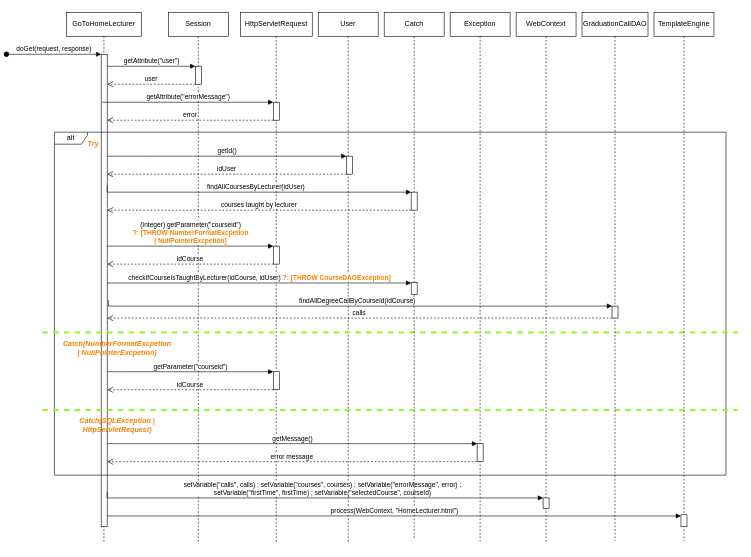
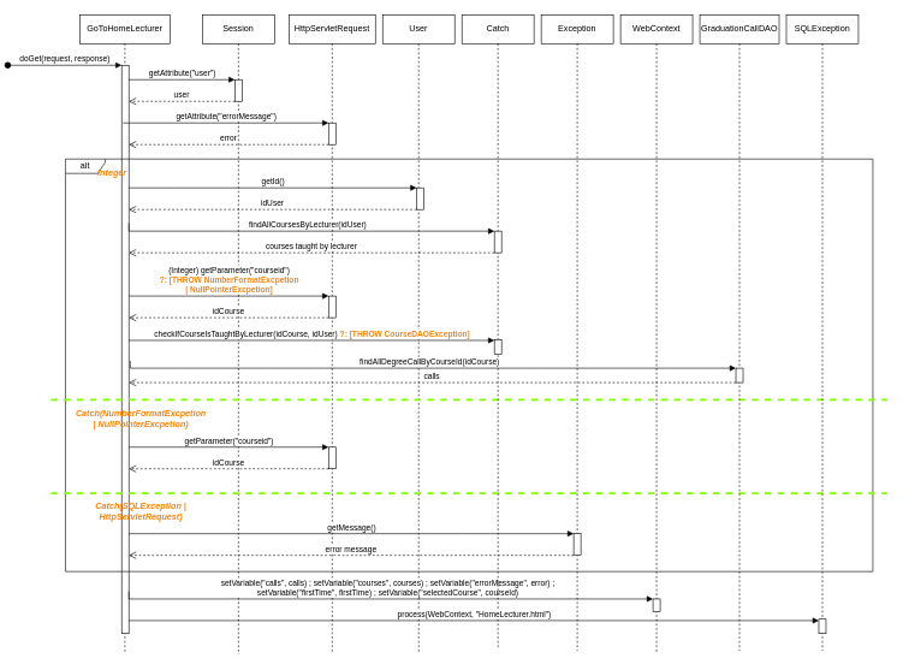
  <mxCell id="0" />
  <mxCell id="1" parent="0" />
  <mxCell id="2" value="WebContext" style="shape=umlLifeline;perimeter=lifelinePerimeter;whiteSpace=wrap;html=1;container=0;dropTarget=0;collapsible=0;recursiveResize=0;outlineConnect=0;portConstraint=eastwest;newEdgeStyle={&quot;edgeStyle&quot;:&quot;elbowEdgeStyle&quot;,&quot;elbow&quot;:&quot;vertical&quot;,&quot;curved&quot;:0,&quot;rounded&quot;:0};" parent="1" vertex="1"><mxGeometry x="810" y="20" width="100" height="883" as="geometry" /></mxCell>
  <mxCell id="3" value="" style="html=1;points=[];perimeter=orthogonalPerimeter;outlineConnect=0;targetShapes=umlLifeline;portConstraint=eastwest;newEdgeStyle={&quot;edgeStyle&quot;:&quot;elbowEdgeStyle&quot;,&quot;elbow&quot;:&quot;vertical&quot;,&quot;curved&quot;:0,&quot;rounded&quot;:0};" parent="2" vertex="1"><mxGeometry x="45" y="810" width="10" height="17.5" as="geometry" /></mxCell>
  <mxCell id="4" value="Exception" style="shape=umlLifeline;perimeter=lifelinePerimeter;whiteSpace=wrap;html=1;container=0;dropTarget=0;collapsible=0;recursiveResize=0;outlineConnect=0;portConstraint=eastwest;newEdgeStyle={&quot;edgeStyle&quot;:&quot;elbowEdgeStyle&quot;,&quot;elbow&quot;:&quot;vertical&quot;,&quot;curved&quot;:0,&quot;rounded&quot;:0};" parent="1" vertex="1"><mxGeometry x="700" y="20" width="100" height="882" as="geometry" /></mxCell>
  <mxCell id="5" value="GoToHomeLecturer" style="shape=umlLifeline;perimeter=lifelinePerimeter;whiteSpace=wrap;html=1;container=0;dropTarget=0;collapsible=0;recursiveResize=0;outlineConnect=0;portConstraint=eastwest;newEdgeStyle={&quot;edgeStyle&quot;:&quot;elbowEdgeStyle&quot;,&quot;elbow&quot;:&quot;vertical&quot;,&quot;curved&quot;:0,&quot;rounded&quot;:0};" parent="1" vertex="1"><mxGeometry x="60" y="20" width="125" height="883" as="geometry" /></mxCell>
  <mxCell id="6" value="doGet(request, response)" style="html=1;verticalAlign=bottom;startArrow=oval;endArrow=block;startSize=8;edgeStyle=elbowEdgeStyle;elbow=vertical;curved=0;rounded=0;" parent="5" target="7" edge="1"><mxGeometry relative="1" as="geometry"><mxPoint x="-100" y="70" as="sourcePoint" /><mxPoint x="45" y="70" as="targetPoint" /></mxGeometry></mxCell>
  <mxCell id="7" value="" style="html=1;points=[];perimeter=orthogonalPerimeter;outlineConnect=0;targetShapes=umlLifeline;portConstraint=eastwest;newEdgeStyle={&quot;edgeStyle&quot;:&quot;elbowEdgeStyle&quot;,&quot;elbow&quot;:&quot;vertical&quot;,&quot;curved&quot;:0,&quot;rounded&quot;:0};" parent="5" vertex="1"><mxGeometry x="58" y="70" width="10" height="788" as="geometry" /></mxCell>
  <mxCell id="8" value="Session" style="shape=umlLifeline;perimeter=lifelinePerimeter;whiteSpace=wrap;html=1;container=0;dropTarget=0;collapsible=0;recursiveResize=0;outlineConnect=0;portConstraint=eastwest;newEdgeStyle={&quot;edgeStyle&quot;:&quot;elbowEdgeStyle&quot;,&quot;elbow&quot;:&quot;vertical&quot;,&quot;curved&quot;:0,&quot;rounded&quot;:0};" parent="1" vertex="1"><mxGeometry x="230" y="20" width="100" height="887" as="geometry" /></mxCell>
  <mxCell id="9" value="" style="html=1;points=[];perimeter=orthogonalPerimeter;outlineConnect=0;targetShapes=umlLifeline;portConstraint=eastwest;newEdgeStyle={&quot;edgeStyle&quot;:&quot;elbowEdgeStyle&quot;,&quot;elbow&quot;:&quot;vertical&quot;,&quot;curved&quot;:0,&quot;rounded&quot;:0};" parent="8" vertex="1"><mxGeometry x="45" y="90" width="10" height="30" as="geometry" /></mxCell>
  <mxCell id="10" value="getAttribute(&quot;user&quot;)" style="html=1;verticalAlign=bottom;endArrow=block;edgeStyle=elbowEdgeStyle;elbow=vertical;curved=0;rounded=0;" parent="8" target="9" edge="1"><mxGeometry relative="1" as="geometry"><mxPoint x="-102" y="90" as="sourcePoint" /><Array as="points"><mxPoint x="-40" y="90" /><mxPoint x="-60" y="100" /><mxPoint x="-40" y="90" /></Array><mxPoint x="70" y="90" as="targetPoint" /></mxGeometry></mxCell>
  <mxCell id="11" value="user" style="html=1;verticalAlign=bottom;endArrow=open;dashed=1;endSize=8;edgeStyle=elbowEdgeStyle;elbow=vertical;curved=0;rounded=0;" parent="8" source="9" edge="1"><mxGeometry x="0.003" relative="1" as="geometry"><mxPoint x="-102" y="120" as="targetPoint" /><Array as="points"><mxPoint x="33" y="120" /><mxPoint x="-22" y="120" /></Array><mxPoint x="48" y="120" as="sourcePoint" /><mxPoint as="offset" /></mxGeometry></mxCell>
  <mxCell id="12" value="alt" style="shape=umlFrame;whiteSpace=wrap;html=1;pointerEvents=0;width=55;height=20;" parent="1" vertex="1"><mxGeometry x="40" y="220" width="1120" height="572" as="geometry" /></mxCell>
- <mxCell id="13" value="Try" style="text;html=1;align=center;verticalAlign=middle;whiteSpace=wrap;rounded=0;fontStyle=3;fontColor=#FF8000;" parent="1" vertex="1"><mxGeometry x="30" y="230" width="150" height="20" as="geometry" /></mxCell>
+ <mxCell id="13" value="Integer" style="text;html=1;align=center;verticalAlign=middle;whiteSpace=wrap;rounded=0;fontStyle=3;fontColor=#FF8000;" parent="1" vertex="1"><mxGeometry x="30" y="230" width="150" height="20" as="geometry" /></mxCell>
  <mxCell id="14" value="getId()" style="html=1;verticalAlign=bottom;endArrow=block;edgeStyle=elbowEdgeStyle;elbow=vertical;curved=0;rounded=0;" parent="1" source="7" target="19" edge="1"><mxGeometry relative="1" as="geometry"><mxPoint x="130" y="260" as="sourcePoint" /><Array as="points"><mxPoint x="192" y="260" /><mxPoint x="172" y="270" /><mxPoint x="192" y="260" /></Array><mxPoint x="277" y="260" as="targetPoint" /></mxGeometry></mxCell>
  <mxCell id="15" value="HttpServletRequest" style="shape=umlLifeline;perimeter=lifelinePerimeter;whiteSpace=wrap;html=1;container=0;dropTarget=0;collapsible=0;recursiveResize=0;outlineConnect=0;portConstraint=eastwest;newEdgeStyle={&quot;edgeStyle&quot;:&quot;elbowEdgeStyle&quot;,&quot;elbow&quot;:&quot;vertical&quot;,&quot;curved&quot;:0,&quot;rounded&quot;:0};" parent="1" vertex="1"><mxGeometry x="350" y="20" width="120" height="883" as="geometry" /></mxCell>
  <mxCell id="16" value="" style="html=1;points=[];perimeter=orthogonalPerimeter;outlineConnect=0;targetShapes=umlLifeline;portConstraint=eastwest;newEdgeStyle={&quot;edgeStyle&quot;:&quot;elbowEdgeStyle&quot;,&quot;elbow&quot;:&quot;vertical&quot;,&quot;curved&quot;:0,&quot;rounded&quot;:0};" parent="15" vertex="1"><mxGeometry x="55" y="150" width="10" height="30" as="geometry" /></mxCell>
  <mxCell id="17" value="" style="html=1;points=[];perimeter=orthogonalPerimeter;outlineConnect=0;targetShapes=umlLifeline;portConstraint=eastwest;newEdgeStyle={&quot;edgeStyle&quot;:&quot;elbowEdgeStyle&quot;,&quot;elbow&quot;:&quot;vertical&quot;,&quot;curved&quot;:0,&quot;rounded&quot;:0};" parent="15" vertex="1"><mxGeometry x="55" y="390" width="10" height="30" as="geometry" /></mxCell>
  <mxCell id="18" value="User" style="shape=umlLifeline;perimeter=lifelinePerimeter;whiteSpace=wrap;html=1;container=0;dropTarget=0;collapsible=0;recursiveResize=0;outlineConnect=0;portConstraint=eastwest;newEdgeStyle={&quot;edgeStyle&quot;:&quot;elbowEdgeStyle&quot;,&quot;elbow&quot;:&quot;vertical&quot;,&quot;curved&quot;:0,&quot;rounded&quot;:0};" parent="1" vertex="1"><mxGeometry x="480" y="20" width="100" height="883.5" as="geometry" /></mxCell>
  <mxCell id="19" value="" style="html=1;points=[];perimeter=orthogonalPerimeter;outlineConnect=0;targetShapes=umlLifeline;portConstraint=eastwest;newEdgeStyle={&quot;edgeStyle&quot;:&quot;elbowEdgeStyle&quot;,&quot;elbow&quot;:&quot;vertical&quot;,&quot;curved&quot;:0,&quot;rounded&quot;:0};" parent="18" vertex="1"><mxGeometry x="47" y="240" width="10" height="30" as="geometry" /></mxCell>
  <mxCell id="20" value="findAllCoursesByLecturer(idUser)" style="html=1;verticalAlign=bottom;endArrow=block;edgeStyle=elbowEdgeStyle;elbow=vertical;curved=0;rounded=0;" parent="18" target="36" edge="1"><mxGeometry relative="1" as="geometry"><mxPoint x="-352" y="289" as="sourcePoint" /><Array as="points"><mxPoint x="-150" y="300" /><mxPoint x="-288" y="289" /><mxPoint x="-308" y="299" /><mxPoint x="-288" y="289" /></Array><mxPoint x="-203" y="289" as="targetPoint" /></mxGeometry></mxCell>
  <mxCell id="21" value="courses taught by lecturer" style="html=1;verticalAlign=bottom;endArrow=open;dashed=1;endSize=8;edgeStyle=elbowEdgeStyle;elbow=vertical;curved=0;rounded=0;" parent="18" source="36" edge="1"><mxGeometry x="0.003" relative="1" as="geometry"><mxPoint x="-352" y="330" as="targetPoint" /><Array as="points"><mxPoint x="-160" y="330" /><mxPoint x="45" y="319" /><mxPoint x="-10" y="319" /></Array><mxPoint x="60" y="319" as="sourcePoint" /><mxPoint as="offset" /></mxGeometry></mxCell>
  <mxCell id="22" value="" style="html=1;points=[];perimeter=orthogonalPerimeter;outlineConnect=0;targetShapes=umlLifeline;portConstraint=eastwest;newEdgeStyle={&quot;edgeStyle&quot;:&quot;elbowEdgeStyle&quot;,&quot;elbow&quot;:&quot;vertical&quot;,&quot;curved&quot;:0,&quot;rounded&quot;:0};" parent="18" vertex="1"><mxGeometry x="-75" y="599.5" width="10" height="30" as="geometry" /></mxCell>
  <mxCell id="23" value="getParameter(&quot;courseid&quot;)" style="html=1;verticalAlign=bottom;endArrow=block;edgeStyle=elbowEdgeStyle;elbow=vertical;curved=0;rounded=0;" parent="18" target="22" edge="1"><mxGeometry relative="1" as="geometry"><mxPoint x="-352" y="599.5" as="sourcePoint" /><Array as="points"><mxPoint x="-288" y="599.5" /><mxPoint x="-308" y="609.5" /><mxPoint x="-288" y="599.5" /></Array><mxPoint x="-203" y="599.5" as="targetPoint" /></mxGeometry></mxCell>
  <mxCell id="24" value="idCourse" style="html=1;verticalAlign=bottom;endArrow=open;dashed=1;endSize=8;edgeStyle=elbowEdgeStyle;elbow=vertical;curved=0;rounded=0;" parent="18" source="22" edge="1"><mxGeometry x="0.003" relative="1" as="geometry"><mxPoint x="-352" y="629.5" as="targetPoint" /><Array as="points"><mxPoint x="-95" y="629.5" /><mxPoint x="-150" y="629.5" /></Array><mxPoint x="-83" y="629.5" as="sourcePoint" /><mxPoint as="offset" /></mxGeometry></mxCell>
  <mxCell id="25" value="" style="line;strokeWidth=3;fillColor=none;align=left;verticalAlign=middle;spacingTop=-1;spacingLeft=3;spacingRight=3;rotatable=0;labelPosition=right;points=[];portConstraint=eastwest;strokeColor=#80FF00;dashed=1;fontStyle=1" parent="18" vertex="1"><mxGeometry x="-460" y="530" width="1160" height="8" as="geometry" /></mxCell>
  <mxCell id="26" value="Catch(NumberFormatExcpetion | NullPointerExcpetion)" style="text;html=1;align=center;verticalAlign=middle;whiteSpace=wrap;rounded=0;fontStyle=3;fontColor=#FF8000;" parent="18" vertex="1"><mxGeometry x="-410" y="549.5" width="150" height="20" as="geometry" /></mxCell>
  <mxCell id="27" value="" style="line;strokeWidth=3;align=left;verticalAlign=middle;spacingTop=-1;spacingLeft=3;spacingRight=3;rotatable=0;labelPosition=right;points=[];portConstraint=eastwest;dashed=1;strokeColor=#80FF00;" parent="18" vertex="1"><mxGeometry x="-460" y="659.5" width="1160" height="8" as="geometry" /></mxCell>
  <mxCell id="28" value="Catch(SQLException | HttpServletRequest)" style="text;html=1;align=center;verticalAlign=middle;whiteSpace=wrap;rounded=0;fontStyle=3;fontColor=#FF8000;" parent="18" vertex="1"><mxGeometry x="-410" y="679" width="150" height="20" as="geometry" /></mxCell>
  <mxCell id="29" value="" style="html=1;points=[];perimeter=orthogonalPerimeter;outlineConnect=0;targetShapes=umlLifeline;portConstraint=eastwest;newEdgeStyle={&quot;edgeStyle&quot;:&quot;elbowEdgeStyle&quot;,&quot;elbow&quot;:&quot;vertical&quot;,&quot;curved&quot;:0,&quot;rounded&quot;:0};" parent="18" vertex="1"><mxGeometry x="265" y="719.5" width="10" height="30" as="geometry" /></mxCell>
  <mxCell id="30" value="getMessage()" style="html=1;verticalAlign=bottom;endArrow=block;edgeStyle=elbowEdgeStyle;elbow=vertical;curved=0;rounded=0;" parent="18" target="29" edge="1"><mxGeometry relative="1" as="geometry"><mxPoint x="-352" y="719.5" as="sourcePoint" /><Array as="points"><mxPoint x="110" y="719.5" /><mxPoint x="80" y="729.5" /><mxPoint x="-140" y="740.5" /><mxPoint x="-278" y="729.5" /><mxPoint x="-298" y="739.5" /><mxPoint x="-278" y="729.5" /></Array><mxPoint x="165" y="740.5" as="targetPoint" /></mxGeometry></mxCell>
  <mxCell id="31" value="error message" style="html=1;verticalAlign=bottom;endArrow=open;dashed=1;endSize=8;edgeStyle=elbowEdgeStyle;elbow=vertical;curved=0;rounded=0;" parent="18" source="29" edge="1"><mxGeometry x="0.003" relative="1" as="geometry"><mxPoint x="-352" y="749.5" as="targetPoint" /><Array as="points"><mxPoint x="-48" y="749.5" /><mxPoint x="157" y="738.5" /><mxPoint x="102" y="738.5" /></Array><mxPoint x="267" y="749.5" as="sourcePoint" /><mxPoint as="offset" /></mxGeometry></mxCell>
  <mxCell id="32" value="setVariable(&quot;calls&quot;, calls) ; setVariable(&quot;courses&quot;, courses) ; setVariable(&quot;errorMessage&quot;, error) ; &lt;br&gt;setVariable(&quot;firstTime&quot;, firstTime) ; setVariable(&quot;selectedCourse&quot;, courseId)" style="html=1;verticalAlign=bottom;endArrow=block;edgeStyle=elbowEdgeStyle;elbow=vertical;curved=0;rounded=0;" parent="18" target="3" edge="1"><mxGeometry relative="1" as="geometry"><mxPoint x="-352" y="799.5" as="sourcePoint" /><Array as="points"><mxPoint x="310" y="810" /><mxPoint x="70" y="799.5" /><mxPoint x="112" y="789.5" /><mxPoint x="82" y="799.5" /><mxPoint x="-138" y="810.5" /><mxPoint x="-276" y="799.5" /><mxPoint x="-296" y="809.5" /><mxPoint x="-276" y="799.5" /></Array><mxPoint x="267" y="789.5" as="targetPoint" /></mxGeometry></mxCell>
  <mxCell id="33" value="getAttribute(&quot;errorMessage&quot;)" style="html=1;verticalAlign=bottom;endArrow=block;edgeStyle=elbowEdgeStyle;elbow=vertical;curved=0;rounded=0;" parent="1" target="16" edge="1"><mxGeometry relative="1" as="geometry"><mxPoint x="120" y="170" as="sourcePoint" /><Array as="points"><mxPoint x="192" y="170" /><mxPoint x="172" y="180" /><mxPoint x="192" y="170" /></Array><mxPoint x="277" y="170" as="targetPoint" /></mxGeometry></mxCell>
  <mxCell id="34" value="error" style="html=1;verticalAlign=bottom;endArrow=open;dashed=1;endSize=8;edgeStyle=elbowEdgeStyle;elbow=vertical;curved=0;rounded=0;" parent="1" source="16" target="7" edge="1"><mxGeometry x="0.003" relative="1" as="geometry"><mxPoint x="250" y="200" as="targetPoint" /><Array as="points"><mxPoint x="385" y="200" /><mxPoint x="330" y="200" /></Array><mxPoint x="397" y="200" as="sourcePoint" /><mxPoint as="offset" /></mxGeometry></mxCell>
  <mxCell id="35" value="Catch" style="shape=umlLifeline;perimeter=lifelinePerimeter;whiteSpace=wrap;html=1;container=0;dropTarget=0;collapsible=0;recursiveResize=0;outlineConnect=0;portConstraint=eastwest;newEdgeStyle={&quot;edgeStyle&quot;:&quot;elbowEdgeStyle&quot;,&quot;elbow&quot;:&quot;vertical&quot;,&quot;curved&quot;:0,&quot;rounded&quot;:0};" parent="1" vertex="1"><mxGeometry x="590" y="20" width="100" height="880" as="geometry" /></mxCell>
  <mxCell id="36" value="" style="html=1;points=[];perimeter=orthogonalPerimeter;outlineConnect=0;targetShapes=umlLifeline;portConstraint=eastwest;newEdgeStyle={&quot;edgeStyle&quot;:&quot;elbowEdgeStyle&quot;,&quot;elbow&quot;:&quot;vertical&quot;,&quot;curved&quot;:0,&quot;rounded&quot;:0};" parent="35" vertex="1"><mxGeometry x="45" y="300" width="10" height="30" as="geometry" /></mxCell>
  <mxCell id="37" value="" style="html=1;points=[];perimeter=orthogonalPerimeter;outlineConnect=0;targetShapes=umlLifeline;portConstraint=eastwest;newEdgeStyle={&quot;edgeStyle&quot;:&quot;elbowEdgeStyle&quot;,&quot;elbow&quot;:&quot;vertical&quot;,&quot;curved&quot;:0,&quot;rounded&quot;:0};" parent="35" vertex="1"><mxGeometry x="45" y="450.5" width="10" height="20" as="geometry" /></mxCell>
  <mxCell id="38" value="idUser" style="html=1;verticalAlign=bottom;endArrow=open;dashed=1;endSize=8;edgeStyle=elbowEdgeStyle;elbow=vertical;curved=0;rounded=0;" parent="1" source="19" target="7" edge="1"><mxGeometry x="0.003" relative="1" as="geometry"><mxPoint x="390" y="290" as="targetPoint" /><Array as="points"><mxPoint x="525" y="290" /><mxPoint x="470" y="290" /></Array><mxPoint x="540" y="290" as="sourcePoint" /><mxPoint as="offset" /></mxGeometry></mxCell>
  <mxCell id="39" value="(Integer) getParameter(&quot;courseid&quot;) &lt;br&gt;&lt;b&gt;&lt;font color=&quot;#ff8000&quot;&gt;?: [THROW NumberFormatExcpetion &lt;br&gt;| NullPointerExcpetion]&lt;/font&gt;&lt;/b&gt;" style="html=1;verticalAlign=bottom;endArrow=block;edgeStyle=elbowEdgeStyle;elbow=vertical;curved=0;rounded=0;" parent="1" target="17" edge="1"><mxGeometry relative="1" as="geometry"><mxPoint x="128" y="410" as="sourcePoint" /><Array as="points"><mxPoint x="192" y="410" /><mxPoint x="172" y="420" /><mxPoint x="192" y="410" /></Array><mxPoint x="277" y="410" as="targetPoint" /></mxGeometry></mxCell>
  <mxCell id="40" value="idCourse" style="html=1;verticalAlign=bottom;endArrow=open;dashed=1;endSize=8;edgeStyle=elbowEdgeStyle;elbow=vertical;curved=0;rounded=0;" parent="1" source="17" edge="1"><mxGeometry x="0.003" relative="1" as="geometry"><mxPoint x="128" y="440" as="targetPoint" /><Array as="points"><mxPoint x="385" y="440" /><mxPoint x="330" y="440" /></Array><mxPoint x="397" y="440" as="sourcePoint" /><mxPoint as="offset" /></mxGeometry></mxCell>
  <mxCell id="41" value="checkIfCourseIsTaughtByLecturer(idCourse, idUser) &lt;b&gt;&lt;font color=&quot;#ff8000&quot;&gt;?: [THROW CourseDAOException]&lt;/font&gt;&lt;/b&gt;" style="html=1;verticalAlign=bottom;endArrow=block;edgeStyle=elbowEdgeStyle;elbow=vertical;curved=0;rounded=0;" parent="1" target="37" edge="1"><mxGeometry relative="1" as="geometry"><mxPoint x="128" y="471.5" as="sourcePoint" /><Array as="points"><mxPoint x="332" y="471.5" /><mxPoint x="194" y="460.5" /><mxPoint x="174" y="470.5" /><mxPoint x="194" y="460.5" /></Array><mxPoint x="637" y="471.5" as="targetPoint" /></mxGeometry></mxCell>
  <mxCell id="42" value="calls" style="html=1;verticalAlign=bottom;endArrow=open;dashed=1;endSize=8;edgeStyle=elbowEdgeStyle;elbow=vertical;curved=0;rounded=0;" parent="1" source="44" target="7" edge="1"><mxGeometry x="0.003" relative="1" as="geometry"><mxPoint x="460" y="530" as="targetPoint" /><Array as="points"><mxPoint x="652" y="530" /><mxPoint x="857" y="519" /><mxPoint x="802" y="519" /></Array><mxPoint x="967" y="530" as="sourcePoint" /><mxPoint as="offset" /></mxGeometry></mxCell>
  <mxCell id="43" value="GraduationCallDAO" style="shape=umlLifeline;perimeter=lifelinePerimeter;whiteSpace=wrap;html=1;container=0;dropTarget=0;collapsible=0;recursiveResize=0;outlineConnect=0;portConstraint=eastwest;newEdgeStyle={&quot;edgeStyle&quot;:&quot;elbowEdgeStyle&quot;,&quot;elbow&quot;:&quot;vertical&quot;,&quot;curved&quot;:0,&quot;rounded&quot;:0};" parent="1" vertex="1"><mxGeometry x="920" y="20" width="110" height="882" as="geometry" /></mxCell>
  <mxCell id="44" value="" style="html=1;points=[];perimeter=orthogonalPerimeter;outlineConnect=0;targetShapes=umlLifeline;portConstraint=eastwest;newEdgeStyle={&quot;edgeStyle&quot;:&quot;elbowEdgeStyle&quot;,&quot;elbow&quot;:&quot;vertical&quot;,&quot;curved&quot;:0,&quot;rounded&quot;:0};" parent="43" vertex="1"><mxGeometry x="50" y="490" width="10" height="20" as="geometry" /></mxCell>
  <mxCell id="45" value="findAllDegreeCallByCourseId(idCourse)" style="html=1;verticalAlign=bottom;endArrow=block;edgeStyle=elbowEdgeStyle;elbow=vertical;curved=0;rounded=0;" parent="1" target="44" edge="1"><mxGeometry relative="1" as="geometry"><mxPoint x="130" y="500" as="sourcePoint" /><Array as="points"><mxPoint x="710" y="510" /><mxPoint x="334" y="500" /><mxPoint x="196" y="489" /><mxPoint x="176" y="499" /><mxPoint x="196" y="489" /></Array><mxPoint x="637" y="500.5" as="targetPoint" /></mxGeometry></mxCell>
  <mxCell id="46" value="process(WebContext, &quot;HomeLecturer.html&quot;)" style="html=1;verticalAlign=bottom;endArrow=block;edgeStyle=elbowEdgeStyle;elbow=vertical;curved=0;rounded=0;" parent="1" source="7" target="48" edge="1"><mxGeometry x="0.001" relative="1" as="geometry"><mxPoint x="130" y="856" as="sourcePoint" /><Array as="points"><mxPoint x="1030" y="860" /><mxPoint x="552" y="856" /><mxPoint x="594" y="846" /><mxPoint x="564" y="856" /><mxPoint x="344" y="867" /><mxPoint x="206" y="856" /><mxPoint x="186" y="866" /><mxPoint x="206" y="856" /></Array><mxPoint x="857" y="856.5" as="targetPoint" /><mxPoint as="offset" /></mxGeometry></mxCell>
- <mxCell id="47" value="TemplateEngine" style="shape=umlLifeline;perimeter=lifelinePerimeter;whiteSpace=wrap;html=1;container=0;dropTarget=0;collapsible=0;recursiveResize=0;outlineConnect=0;portConstraint=eastwest;newEdgeStyle={&quot;edgeStyle&quot;:&quot;elbowEdgeStyle&quot;,&quot;elbow&quot;:&quot;vertical&quot;,&quot;curved&quot;:0,&quot;rounded&quot;:0};" parent="1" vertex="1"><mxGeometry x="1040" y="20" width="100" height="882" as="geometry" /></mxCell>
+ <mxCell id="47" value="SQLException" style="shape=umlLifeline;perimeter=lifelinePerimeter;whiteSpace=wrap;html=1;container=0;dropTarget=0;collapsible=0;recursiveResize=0;outlineConnect=0;portConstraint=eastwest;newEdgeStyle={&quot;edgeStyle&quot;:&quot;elbowEdgeStyle&quot;,&quot;elbow&quot;:&quot;vertical&quot;,&quot;curved&quot;:0,&quot;rounded&quot;:0};" parent="1" vertex="1"><mxGeometry x="1040" y="20" width="100" height="882" as="geometry" /></mxCell>
  <mxCell id="48" value="" style="html=1;points=[];perimeter=orthogonalPerimeter;outlineConnect=0;targetShapes=umlLifeline;portConstraint=eastwest;newEdgeStyle={&quot;edgeStyle&quot;:&quot;elbowEdgeStyle&quot;,&quot;elbow&quot;:&quot;vertical&quot;,&quot;curved&quot;:0,&quot;rounded&quot;:0};" parent="47" vertex="1"><mxGeometry x="45" y="838" width="10" height="20" as="geometry" /></mxCell>
